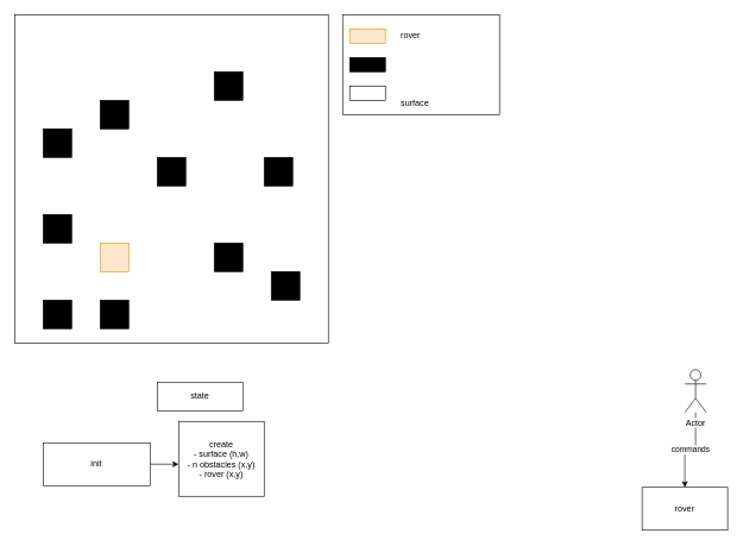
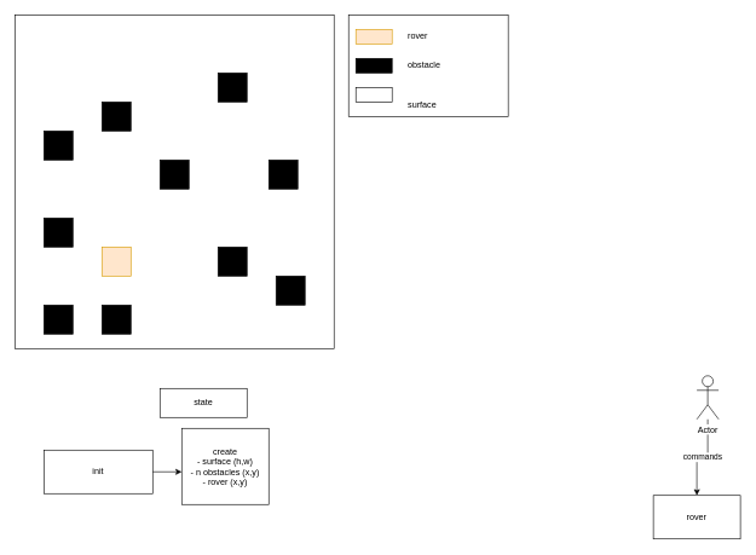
  <mxCell id="0" />
  <mxCell id="1" parent="0" />
  <mxCell id="2" value="" style="rounded=0;whiteSpace=wrap;html=1;fillColor=none;" vertex="1" parent="1"><mxGeometry x="20" y="20" width="440" height="460" as="geometry" /></mxCell>
  <mxCell id="3" value="" style="rounded=0;whiteSpace=wrap;html=1;fillColor=#ffe6cc;strokeColor=#d79b00;" vertex="1" parent="1"><mxGeometry x="140" y="340" width="40" height="40" as="geometry" /></mxCell>
  <mxCell id="4" value="" style="rounded=0;whiteSpace=wrap;html=1;fillColor=#000000;" vertex="1" parent="1"><mxGeometry x="300" y="100" width="40" height="40" as="geometry" /></mxCell>
  <mxCell id="5" value="" style="rounded=0;whiteSpace=wrap;html=1;fillColor=#000000;" vertex="1" parent="1"><mxGeometry x="140" y="140" width="40" height="40" as="geometry" /></mxCell>
  <mxCell id="6" value="" style="rounded=0;whiteSpace=wrap;html=1;fillColor=#000000;" vertex="1" parent="1"><mxGeometry x="60" y="180" width="40" height="40" as="geometry" /></mxCell>
  <mxCell id="7" value="" style="rounded=0;whiteSpace=wrap;html=1;fillColor=#000000;" vertex="1" parent="1"><mxGeometry x="60" y="300" width="40" height="40" as="geometry" /></mxCell>
  <mxCell id="8" value="" style="rounded=0;whiteSpace=wrap;html=1;fillColor=#000000;" vertex="1" parent="1"><mxGeometry x="370" y="220" width="40" height="40" as="geometry" /></mxCell>
  <mxCell id="9" value="" style="rounded=0;whiteSpace=wrap;html=1;fillColor=#000000;" vertex="1" parent="1"><mxGeometry x="220" y="220" width="40" height="40" as="geometry" /></mxCell>
  <mxCell id="10" value="" style="rounded=0;whiteSpace=wrap;html=1;fillColor=#000000;" vertex="1" parent="1"><mxGeometry x="300" y="340" width="40" height="40" as="geometry" /></mxCell>
  <mxCell id="11" value="" style="rounded=0;whiteSpace=wrap;html=1;fillColor=#000000;" vertex="1" parent="1"><mxGeometry x="60" y="420" width="40" height="40" as="geometry" /></mxCell>
  <mxCell id="12" value="" style="rounded=0;whiteSpace=wrap;html=1;fillColor=#000000;" vertex="1" parent="1"><mxGeometry x="140" y="420" width="40" height="40" as="geometry" /></mxCell>
  <mxCell id="13" value="" style="rounded=0;whiteSpace=wrap;html=1;fillColor=#000000;" vertex="1" parent="1"><mxGeometry x="380" y="380" width="40" height="40" as="geometry" /></mxCell>
  <mxCell id="14" value="" style="rounded=0;whiteSpace=wrap;html=1;fillColor=none;" vertex="1" parent="1"><mxGeometry x="480" y="20" width="220" height="140" as="geometry" /></mxCell>
  <mxCell id="15" value="" style="rounded=0;whiteSpace=wrap;html=1;fillColor=#ffe6cc;strokeColor=#d79b00;" vertex="1" parent="1"><mxGeometry x="490" y="40" width="50" height="20" as="geometry" /></mxCell>
  <mxCell id="16" value="rover" style="text;html=1;strokeColor=none;fillColor=none;align=left;verticalAlign=middle;whiteSpace=wrap;rounded=0;" vertex="1" parent="1"><mxGeometry x="560" y="40" width="120" height="20" as="geometry" /></mxCell>
  <mxCell id="17" value="" style="rounded=0;whiteSpace=wrap;html=1;fillColor=#000000;strokeColor=#000000;" vertex="1" parent="1"><mxGeometry x="490" y="80" width="50" height="20" as="geometry" /></mxCell>
+ <mxCell id="18" value="obstacle" style="text;html=1;strokeColor=none;fillColor=none;align=left;verticalAlign=middle;whiteSpace=wrap;rounded=0;" vertex="1" parent="1"><mxGeometry x="560" y="80" width="120" height="20" as="geometry" /></mxCell>
  <mxCell id="19" value="" style="rounded=0;whiteSpace=wrap;html=1;fillColor=none;strokeColor=#000000;" vertex="1" parent="1"><mxGeometry x="490" y="120" width="50" height="20" as="geometry" /></mxCell>
  <mxCell id="20" value="surface" style="text;html=1;strokeColor=none;fillColor=none;align=left;verticalAlign=middle;whiteSpace=wrap;rounded=0;" vertex="1" parent="1"><mxGeometry x="560" y="135" width="120" height="20" as="geometry" /></mxCell>
  <mxCell id="21" value="" style="edgeStyle=orthogonalEdgeStyle;rounded=0;orthogonalLoop=1;jettySize=auto;html=1;" edge="1" parent="1" source="22" target="23"><mxGeometry relative="1" as="geometry"><Array as="points"><mxPoint x="200" y="643" /><mxPoint x="200" y="643" /></Array></mxGeometry></mxCell>
  <mxCell id="22" value="init" style="rounded=0;whiteSpace=wrap;html=1;strokeColor=#000000;fillColor=none;align=center;" vertex="1" parent="1"><mxGeometry x="60" y="620" width="150" height="60" as="geometry" /></mxCell>
  <mxCell id="23" value="create&lt;br&gt;- surface (h,w)&lt;br&gt;- n obstacles (x,y)&lt;br&gt;- rover (x,y)" style="rounded=0;whiteSpace=wrap;html=1;strokeColor=#000000;fillColor=none;align=center;" vertex="1" parent="1"><mxGeometry x="250" y="590" width="120" height="105" as="geometry" /></mxCell>
  <mxCell id="24" value="state" style="rounded=0;whiteSpace=wrap;html=1;strokeColor=#000000;fillColor=none;align=center;" vertex="1" parent="1"><mxGeometry x="220" y="535" width="120" height="40" as="geometry" /></mxCell>
  <mxCell id="25" value="rover" style="rounded=0;whiteSpace=wrap;html=1;strokeColor=#000000;fillColor=none;align=center;" vertex="1" parent="1"><mxGeometry x="900" y="682.5" width="120" height="60" as="geometry" /></mxCell>
  <mxCell id="26" value="commands" style="edgeStyle=orthogonalEdgeStyle;rounded=0;orthogonalLoop=1;jettySize=auto;html=1;" edge="1" parent="1" source="27" target="25"><mxGeometry relative="1" as="geometry" /></mxCell>
  <mxCell id="27" value="Actor" style="shape=umlActor;verticalLabelPosition=bottom;labelBackgroundColor=#ffffff;verticalAlign=top;html=1;outlineConnect=0;strokeColor=#000000;fillColor=none;align=center;" vertex="1" parent="1"><mxGeometry x="960" y="517.5" width="30" height="60" as="geometry" /></mxCell>
